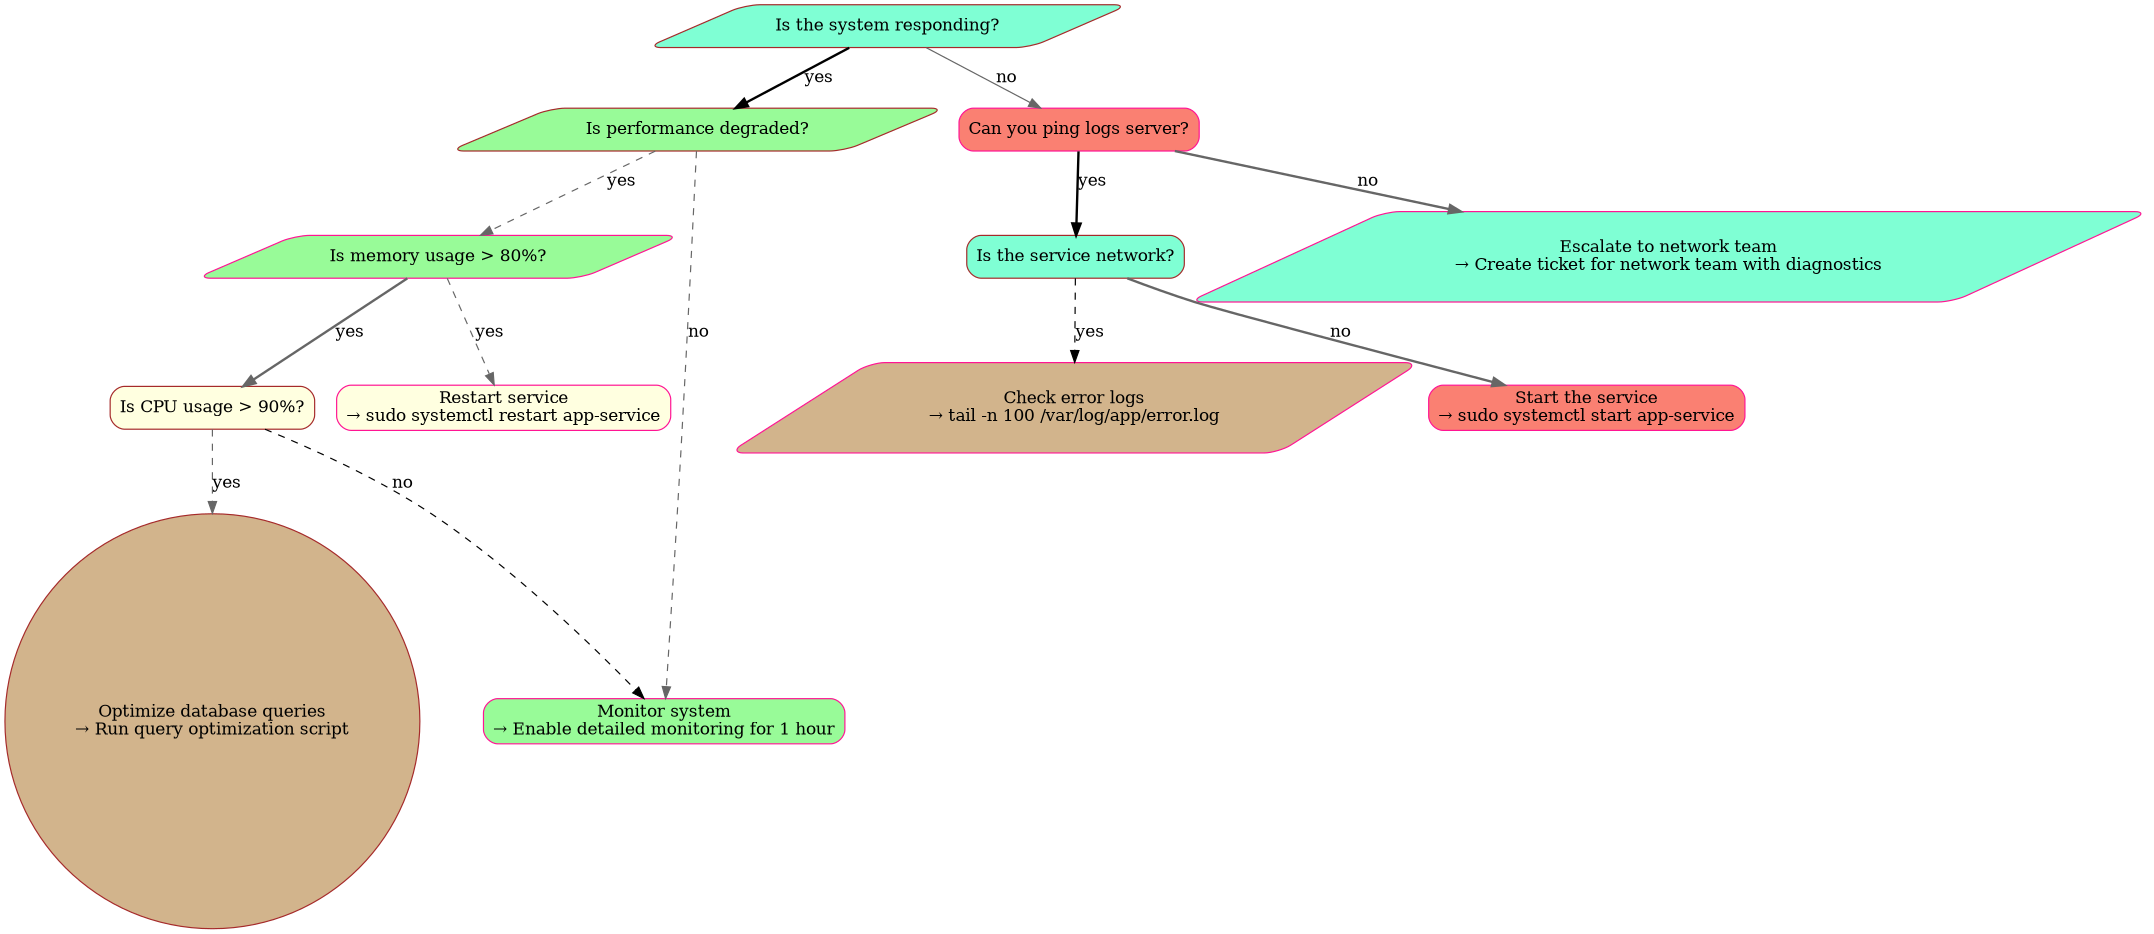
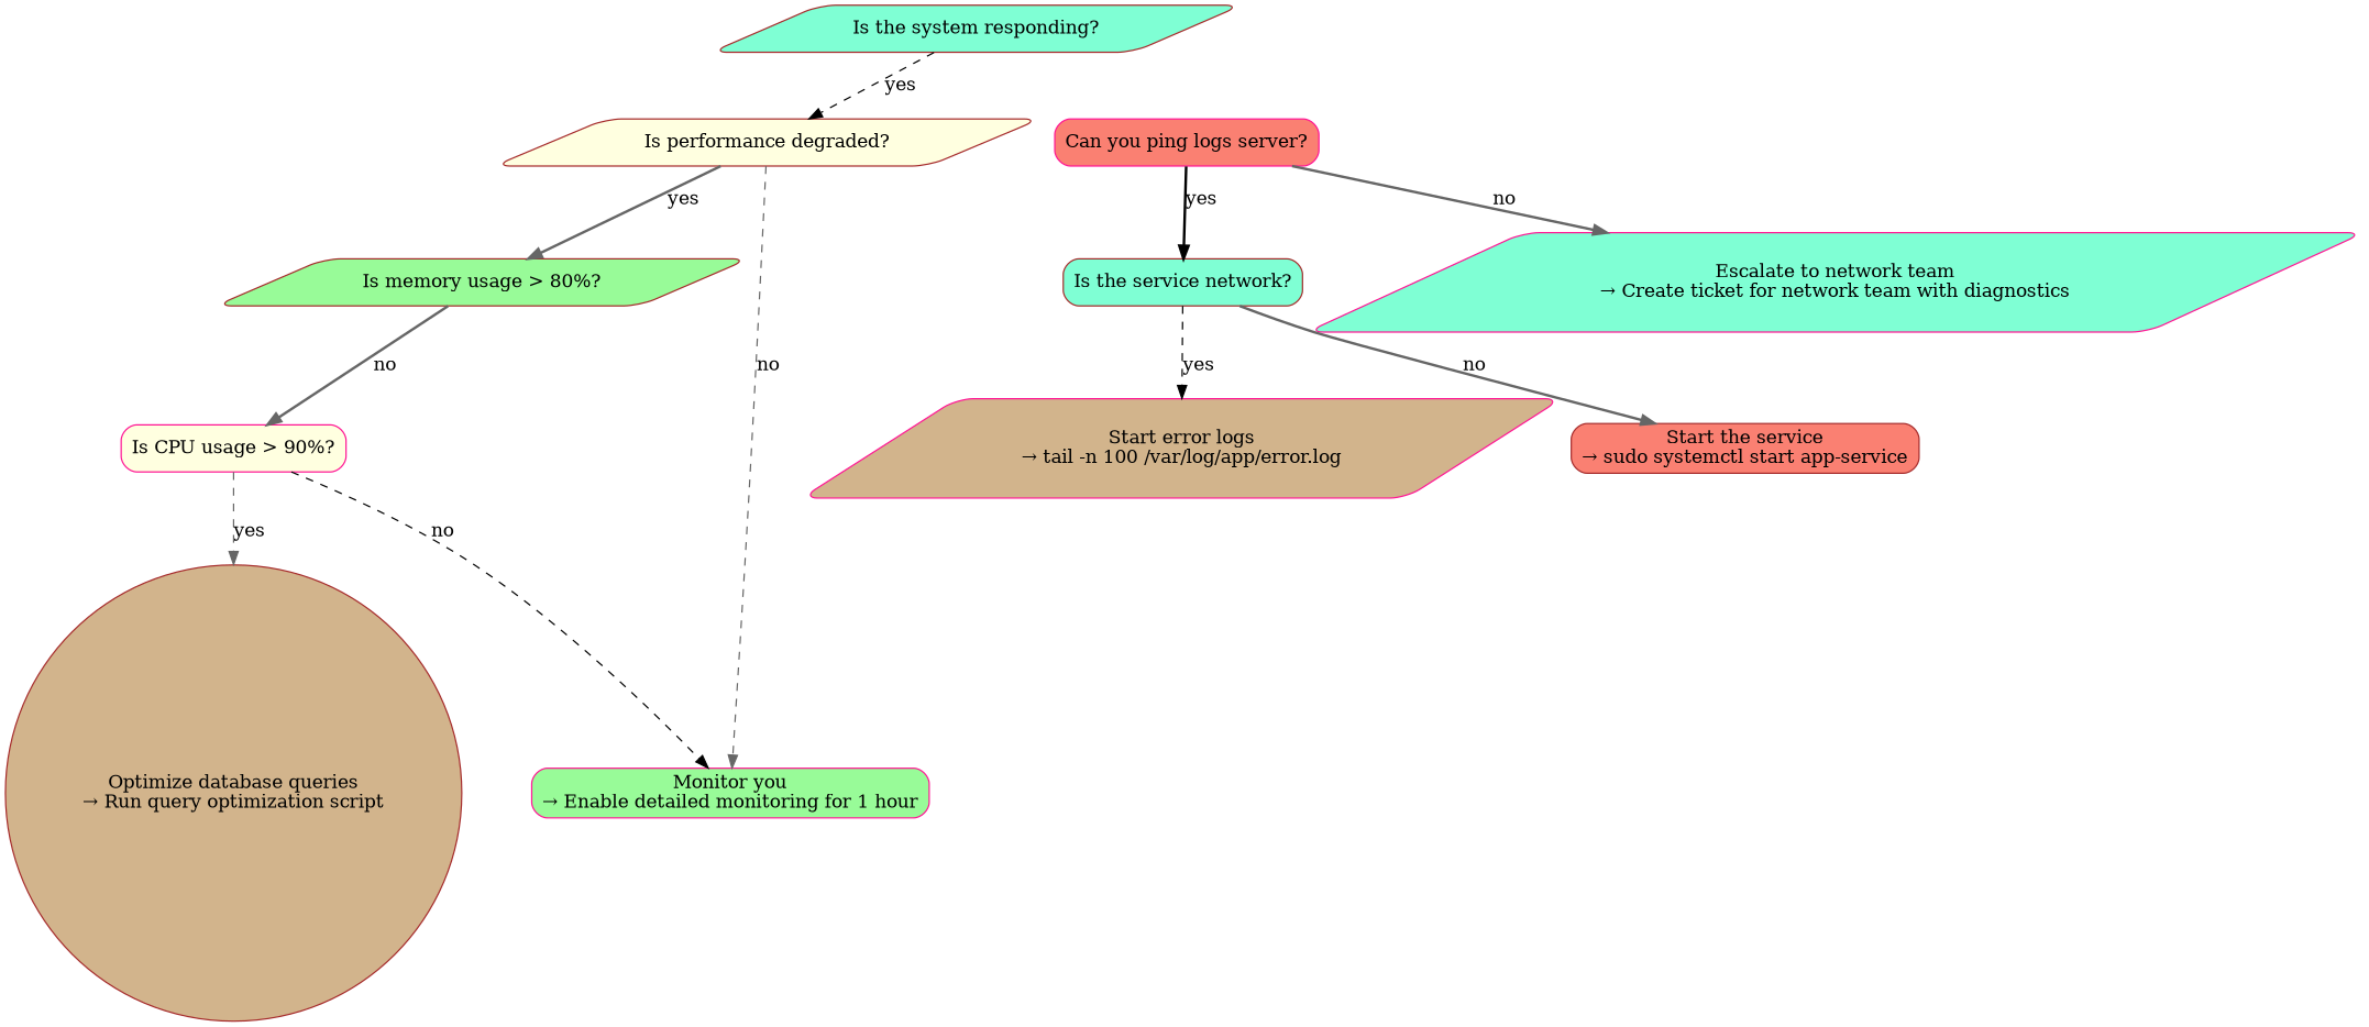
  digraph {
    rankdir=TD
    node [color=brown fillcolor=aquamarine shape=box style="rounded,filled"]
    edge [color=gray40 style=dashed]
    n1 [label="Is the system responding?" shape=parallelogram]
-   n2 [fillcolor=palegreen label="Is performance degraded?" shape=parallelogram]
+   n2 [fillcolor=lightyellow label="Is performance degraded?" shape=parallelogram]
    n3 [color=deeppink fillcolor=salmon label="Can you ping logs server?"]
-   n4 [color=deeppink fillcolor=palegreen label="Is memory usage > 80%?" shape=parallelogram]
-   n5 [color=deeppink fillcolor=palegreen label="Monitor system\n→ Enable detailed monitoring for 1 hour"]
+   n4 [fillcolor=palegreen label="Is memory usage > 80%?" shape=parallelogram]
+   n5 [color=deeppink fillcolor=palegreen label="Monitor you\n→ Enable detailed monitoring for 1 hour"]
    n6 [label="Is the service network?"]
    n7 [color=deeppink label="Escalate to network team\n→ Create ticket for network team with diagnostics" shape=parallelogram]
-   n8 [color=deeppink fillcolor=lightyellow label="Restart service\n→ sudo systemctl restart app-service"]
-   n9 [fillcolor=lightyellow label="Is CPU usage > 90%?"]
+   n9 [color=deeppink fillcolor=lightyellow label="Is CPU usage > 90%?"]
    n10 [fillcolor=tan label="Optimize database queries\n→ Run query optimization script" shape=circle]
-   n11 [color=deeppink fillcolor=salmon label="Start the service\n→ sudo systemctl start app-service"]
-   n12 [color=deeppink fillcolor=tan label="Check error logs\n→ tail -n 100 /var/log/app/error.log" shape=parallelogram]
-   n1 -> n2 [color=black label=yes style=bold]
-   n1 -> n3 [label=no style=solid]
-   n2 -> n4 [label=yes]
+   n11 [fillcolor=salmon label="Start the service\n→ sudo systemctl start app-service"]
+   n12 [color=deeppink fillcolor=tan label="Start error logs\n→ tail -n 100 /var/log/app/error.log" shape=parallelogram]
+   n1 -> n2 [color=black label=yes]
+   n2 -> n4 [label=yes style=bold]
    n2 -> n5 [label=no]
    n3 -> n6 [color=black label=yes style=bold]
    n3 -> n7 [label=no style=bold]
-   n4 -> n8 [label=yes]
-   n4 -> n9 [label=yes style=bold]
+   n4 -> n9 [label=no style=bold]
    n6 -> n11 [label=no style=bold]
    n6 -> n12 [color=black label=yes]
    n9 -> n5 [color=black label=no]
    n9 -> n10 [label=yes]
  }
